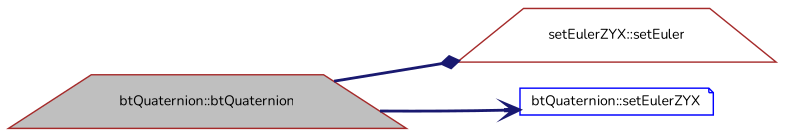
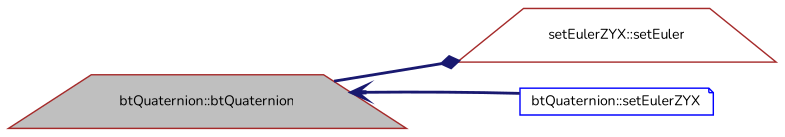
  digraph {
    fontname=Nunito
    rankdir=LR
    node [color=brown fontname=Nunito fontsize=10 shape=trapezium]
    edge [color=midnightblue fontname=Nunito fontsize=10 labelfontname=FreeSans labelfontsize=10 style=bold]
    n1 [fillcolor=grey75 fontcolor=black height=0.2 label="btQuaternion::btQuaternion" style=filled width=0.4]
    n2 [height=0.2 label="setEulerZYX::setEuler" width=0.4]
    n3 [color=blue height=0.2 label="btQuaternion::setEulerZYX" shape=note width=0.4]
    n1 -> n2 [arrowhead=diamond]
-   n1 -> n3 [arrowhead=vee]
+   n3 -> n1 [arrowhead=vee]
  }
